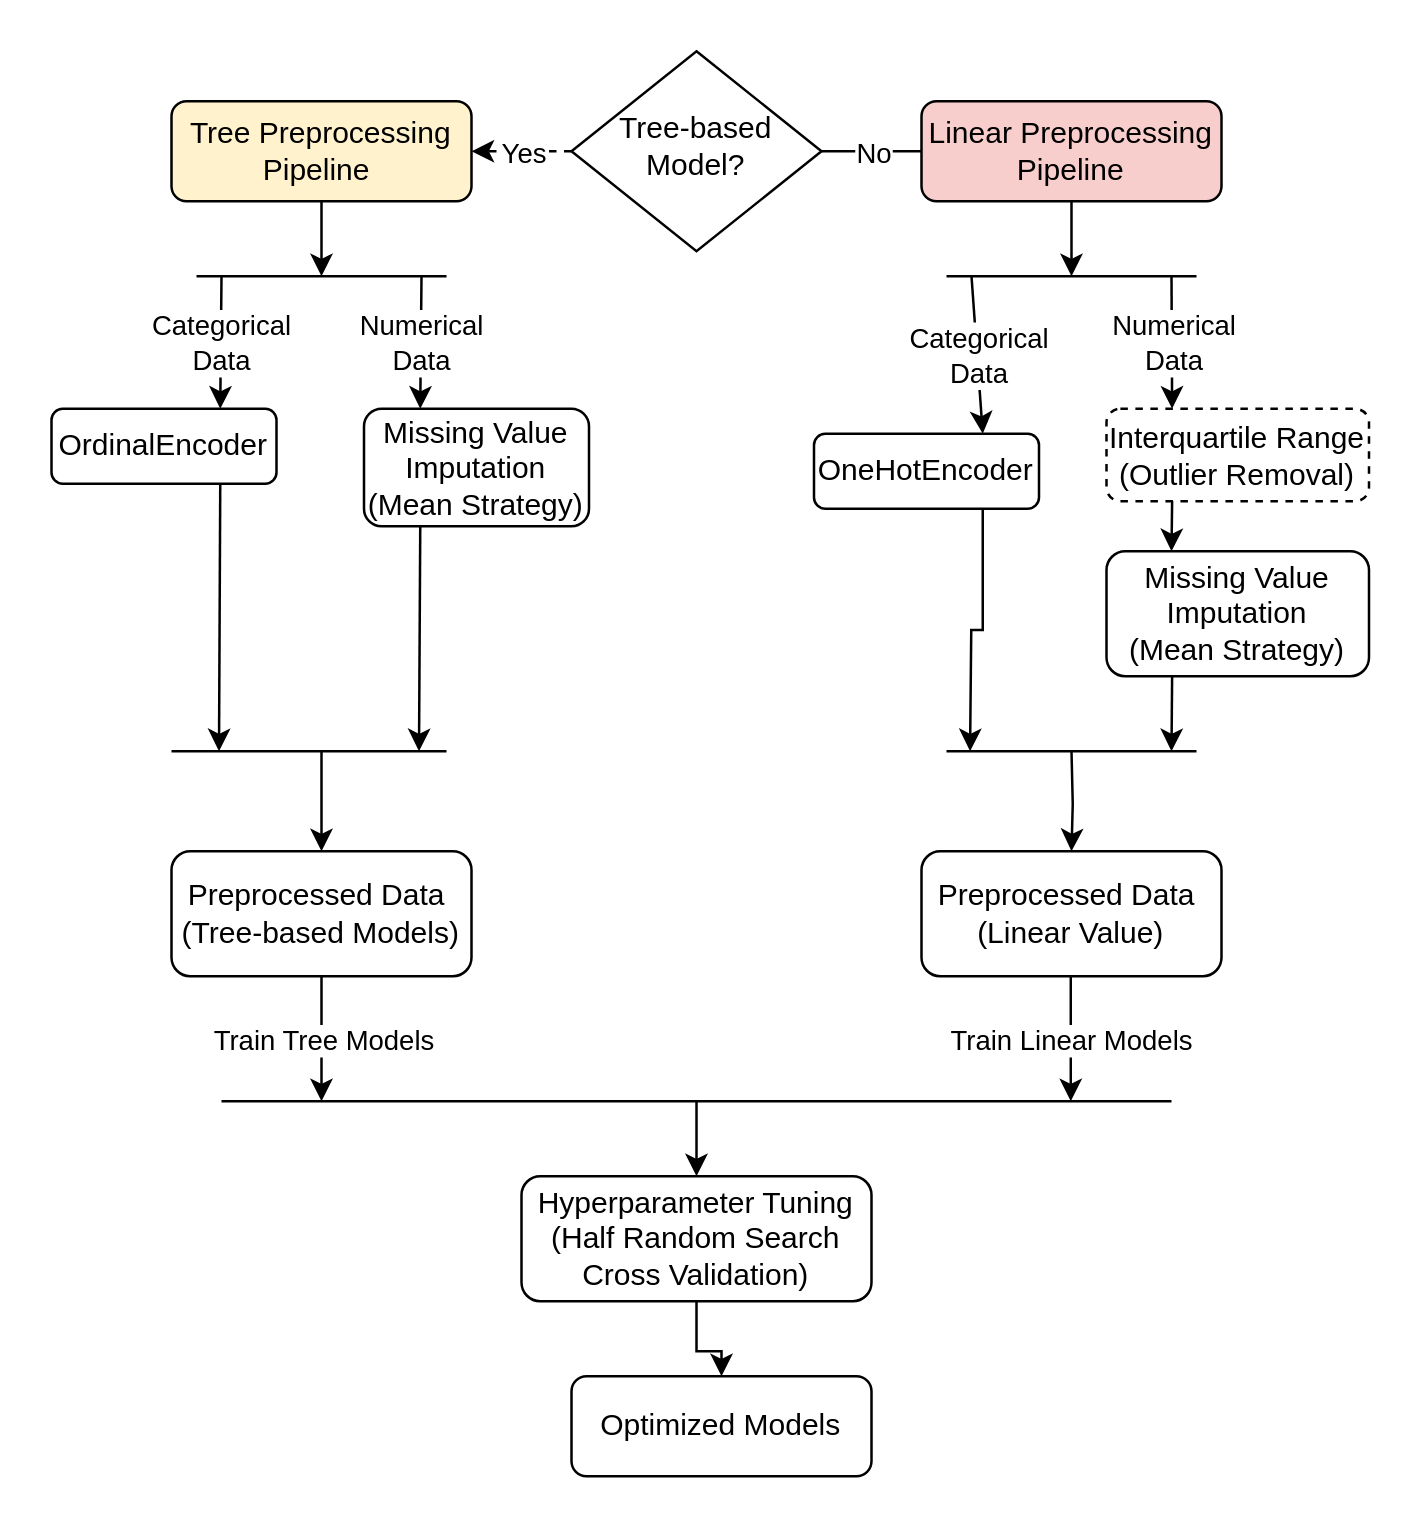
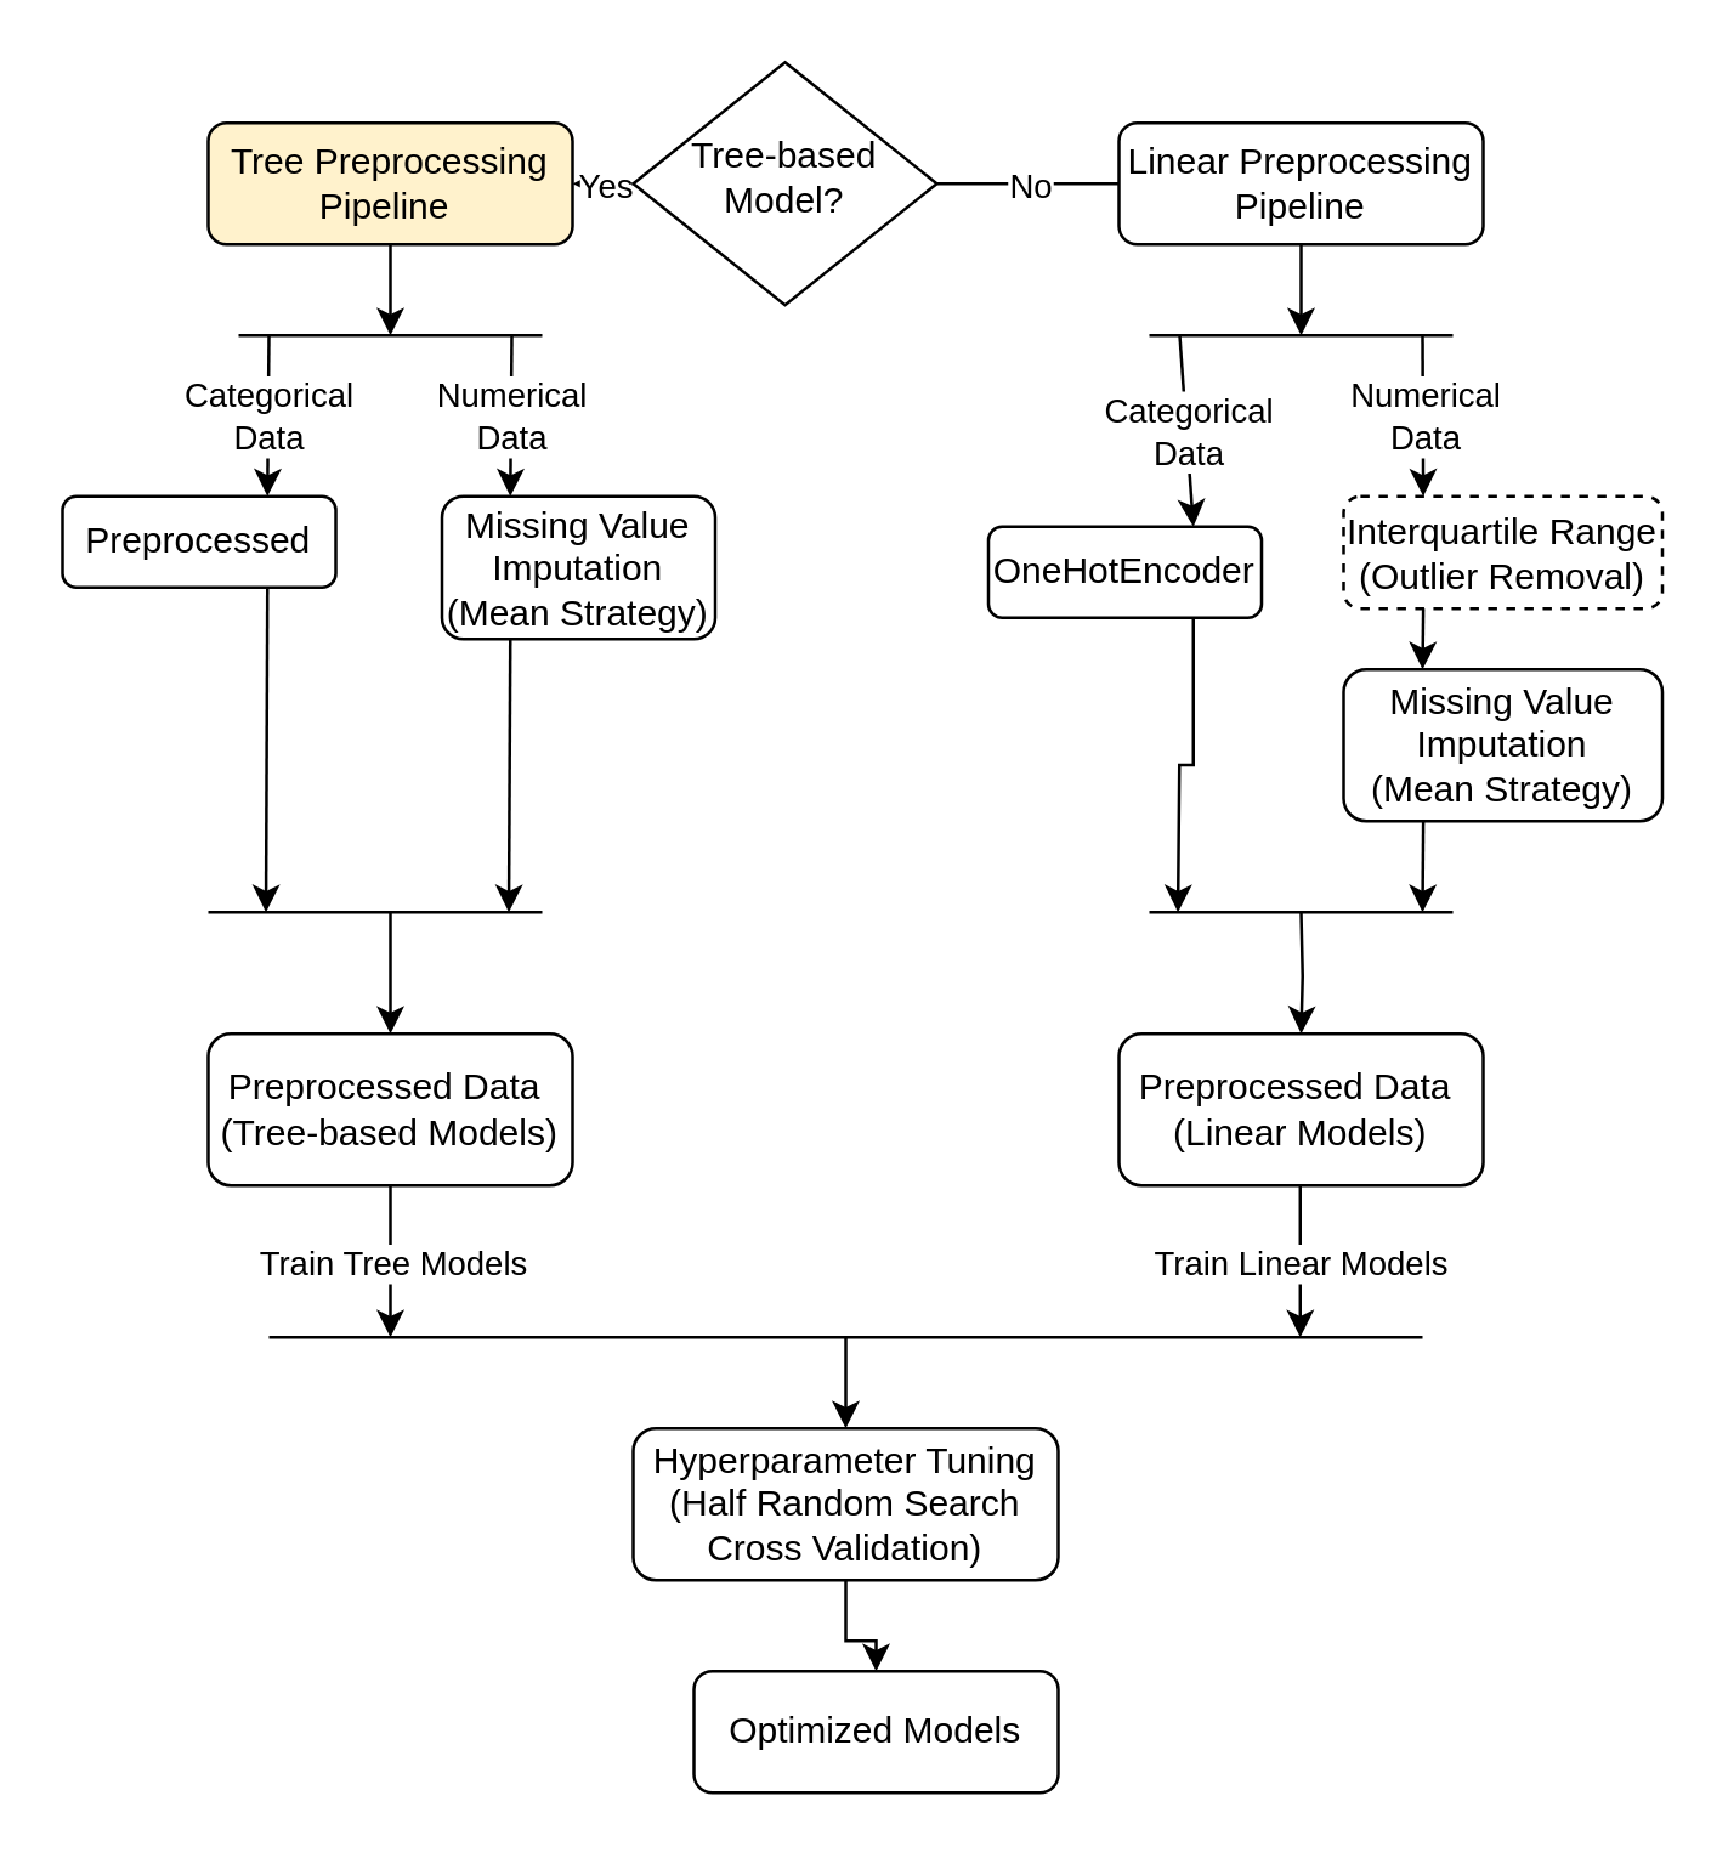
  <mxCell id="0" />
  <mxCell id="1" parent="0" />
- <mxCell id="2" value="Tree-based Model?" style="rhombus;whiteSpace=wrap;html=1;shadow=0;fontFamily=Helvetica;fontSize=12;align=center;strokeWidth=1;spacing=6;spacingTop=-4;" parent="1" vertex="1"><mxGeometry x="228" y="20" width="100" height="80" as="geometry" /></mxCell>
- <mxCell id="3" value="Linear Preprocessing Pipeline" style="rounded=1;whiteSpace=wrap;html=1;fontSize=12;glass=0;strokeWidth=1;shadow=0;fillColor=#f8cecc;" parent="1" vertex="1"><mxGeometry x="368" y="40" width="120" height="40" as="geometry" /></mxCell>
+ <mxCell id="2" value="Tree-based Model?" style="rhombus;whiteSpace=wrap;html=1;shadow=0;fontFamily=Helvetica;fontSize=12;align=center;strokeWidth=1;spacing=6;spacingTop=-4;" parent="1" vertex="1"><mxGeometry x="208" y="20" width="100" height="80" as="geometry" /></mxCell>
+ <mxCell id="3" value="Linear Preprocessing Pipeline" style="rounded=1;whiteSpace=wrap;html=1;fontSize=12;glass=0;strokeWidth=1;shadow=0;" parent="1" vertex="1"><mxGeometry x="368" y="40" width="120" height="40" as="geometry" /></mxCell>
  <mxCell id="4" value="Tree Preprocessing Pipeline&amp;nbsp;" style="rounded=1;whiteSpace=wrap;html=1;fillColor=#fff2cc;" vertex="1" parent="1"><mxGeometry x="68" y="40" width="120" height="40" as="geometry" /></mxCell>
  <mxCell id="5" value="" style="endArrow=classic;html=1;rounded=0;exitX=0;exitY=0.5;exitDx=0;exitDy=0;entryX=1;entryY=0.5;entryDx=0;entryDy=0;dashed=1;" edge="1" parent="1" source="2" target="4"><mxGeometry relative="1" as="geometry"><mxPoint x="338" y="100" as="sourcePoint" /><mxPoint x="438" y="100" as="targetPoint" /></mxGeometry></mxCell>
  <mxCell id="6" value="Yes" style="edgeLabel;resizable=0;html=1;align=center;verticalAlign=middle;" connectable="0" vertex="1" parent="5"><mxGeometry relative="1" as="geometry" /></mxCell>
  <mxCell id="7" value="" style="endArrow=none;html=1;rounded=0;entryX=0;entryY=0.5;entryDx=0;entryDy=0;" edge="1" parent="1" source="2" target="3"><mxGeometry relative="1" as="geometry"><mxPoint x="328" y="60" as="sourcePoint" /><mxPoint x="368" y="60" as="targetPoint" /></mxGeometry></mxCell>
  <mxCell id="8" value="No" style="edgeLabel;resizable=0;html=1;align=center;verticalAlign=middle;" connectable="0" vertex="1" parent="7"><mxGeometry relative="1" as="geometry" /></mxCell>
  <mxCell id="9" value="" style="endArrow=classic;html=1;rounded=0;" edge="1" parent="1"><mxGeometry width="50" height="50" relative="1" as="geometry"><mxPoint x="128" y="80" as="sourcePoint" /><mxPoint x="128" y="110" as="targetPoint" /></mxGeometry></mxCell>
  <mxCell id="10" value="" style="endArrow=none;html=1;rounded=0;" edge="1" parent="1"><mxGeometry width="50" height="50" relative="1" as="geometry"><mxPoint x="78" y="110" as="sourcePoint" /><mxPoint x="178" y="110" as="targetPoint" /></mxGeometry></mxCell>
  <mxCell id="11" value="" style="endArrow=classic;html=1;rounded=0;entryX=0.75;entryY=0;entryDx=0;entryDy=0;" edge="1" parent="1" target="30"><mxGeometry relative="1" as="geometry"><mxPoint x="88" y="110" as="sourcePoint" /><mxPoint x="88" y="160" as="targetPoint" /></mxGeometry></mxCell>
  <mxCell id="12" value="Categorical &lt;br&gt;Data" style="edgeLabel;resizable=0;html=1;align=center;verticalAlign=middle;" connectable="0" vertex="1" parent="11"><mxGeometry relative="1" as="geometry" /></mxCell>
  <mxCell id="13" value="" style="endArrow=classic;html=1;rounded=0;entryX=0.25;entryY=0;entryDx=0;entryDy=0;" edge="1" parent="1" target="28"><mxGeometry relative="1" as="geometry"><mxPoint x="168" y="110" as="sourcePoint" /><mxPoint x="168" y="160" as="targetPoint" /></mxGeometry></mxCell>
  <mxCell id="14" value="Numerical&lt;br&gt;Data" style="edgeLabel;resizable=0;html=1;align=center;verticalAlign=middle;" connectable="0" vertex="1" parent="13"><mxGeometry relative="1" as="geometry" /></mxCell>
  <mxCell id="15" value="" style="endArrow=classic;html=1;rounded=0;" edge="1" parent="1"><mxGeometry width="50" height="50" relative="1" as="geometry"><mxPoint x="428" y="80" as="sourcePoint" /><mxPoint x="428" y="110" as="targetPoint" /></mxGeometry></mxCell>
  <mxCell id="16" value="" style="endArrow=none;html=1;rounded=0;" edge="1" parent="1"><mxGeometry width="50" height="50" relative="1" as="geometry"><mxPoint x="378" y="110" as="sourcePoint" /><mxPoint x="478" y="110" as="targetPoint" /></mxGeometry></mxCell>
  <mxCell id="17" value="" style="endArrow=classic;html=1;rounded=0;entryX=0.75;entryY=0;entryDx=0;entryDy=0;" edge="1" parent="1" target="22"><mxGeometry relative="1" as="geometry"><mxPoint x="388" y="110" as="sourcePoint" /><mxPoint x="388" y="160" as="targetPoint" /></mxGeometry></mxCell>
  <mxCell id="18" value="Categorical &lt;br&gt;Data" style="edgeLabel;resizable=0;html=1;align=center;verticalAlign=middle;" connectable="0" vertex="1" parent="17"><mxGeometry relative="1" as="geometry" /></mxCell>
  <mxCell id="19" value="" style="endArrow=classic;html=1;rounded=0;entryX=0.25;entryY=0;entryDx=0;entryDy=0;" edge="1" parent="1" target="23"><mxGeometry relative="1" as="geometry"><mxPoint x="468" y="110" as="sourcePoint" /><mxPoint x="459.25" y="163" as="targetPoint" /></mxGeometry></mxCell>
  <mxCell id="20" value="Numerical&lt;br&gt;Data" style="edgeLabel;resizable=0;html=1;align=center;verticalAlign=middle;" connectable="0" vertex="1" parent="19"><mxGeometry relative="1" as="geometry" /></mxCell>
  <mxCell id="21" style="edgeStyle=orthogonalEdgeStyle;rounded=0;orthogonalLoop=1;jettySize=auto;html=1;exitX=0.75;exitY=1;exitDx=0;exitDy=0;" edge="1" parent="1" source="22"><mxGeometry relative="1" as="geometry"><mxPoint x="387.429" y="300" as="targetPoint" /></mxGeometry></mxCell>
  <mxCell id="22" value="OneHotEncoder" style="rounded=1;whiteSpace=wrap;html=1;" vertex="1" parent="1"><mxGeometry x="325" y="173" width="90" height="30" as="geometry" /></mxCell>
  <mxCell id="23" value="Interquartile Range&lt;br&gt;(Outlier Removal)" style="rounded=1;whiteSpace=wrap;html=1;dashed=1;" vertex="1" parent="1"><mxGeometry x="442" y="163" width="105" height="37" as="geometry" /></mxCell>
  <mxCell id="24" value="" style="endArrow=classic;html=1;rounded=0;exitX=0.25;exitY=1;exitDx=0;exitDy=0;" edge="1" parent="1" source="23"><mxGeometry width="50" height="50" relative="1" as="geometry"><mxPoint x="448" y="250" as="sourcePoint" /><mxPoint x="468" y="220" as="targetPoint" /></mxGeometry></mxCell>
  <mxCell id="25" style="edgeStyle=orthogonalEdgeStyle;rounded=0;orthogonalLoop=1;jettySize=auto;html=1;exitX=0.25;exitY=1;exitDx=0;exitDy=0;" edge="1" parent="1" source="26"><mxGeometry relative="1" as="geometry"><mxPoint x="468" y="300" as="targetPoint" /></mxGeometry></mxCell>
  <mxCell id="26" value="Missing Value Imputation &lt;br&gt;(Mean Strategy)" style="rounded=1;whiteSpace=wrap;html=1;" vertex="1" parent="1"><mxGeometry x="442" y="220" width="105" height="50" as="geometry" /></mxCell>
  <mxCell id="27" style="edgeStyle=orthogonalEdgeStyle;rounded=0;orthogonalLoop=1;jettySize=auto;html=1;exitX=0.25;exitY=1;exitDx=0;exitDy=0;" edge="1" parent="1" source="28"><mxGeometry relative="1" as="geometry"><mxPoint x="167" y="300" as="targetPoint" /></mxGeometry></mxCell>
  <mxCell id="28" value="Missing Value Imputation&lt;br&gt;(Mean Strategy)" style="rounded=1;whiteSpace=wrap;html=1;" vertex="1" parent="1"><mxGeometry x="145" y="163" width="90" height="47" as="geometry" /></mxCell>
  <mxCell id="29" style="edgeStyle=orthogonalEdgeStyle;rounded=0;orthogonalLoop=1;jettySize=auto;html=1;exitX=0.75;exitY=1;exitDx=0;exitDy=0;" edge="1" parent="1" source="30"><mxGeometry relative="1" as="geometry"><mxPoint x="87" y="300" as="targetPoint" /></mxGeometry></mxCell>
- <mxCell id="30" value="OrdinalEncoder" style="rounded=1;whiteSpace=wrap;html=1;" vertex="1" parent="1"><mxGeometry x="20" y="163" width="90" height="30" as="geometry" /></mxCell>
+ <mxCell id="30" value="Preprocessed" style="rounded=1;whiteSpace=wrap;html=1;" vertex="1" parent="1"><mxGeometry x="20" y="163" width="90" height="30" as="geometry" /></mxCell>
  <mxCell id="31" value="" style="endArrow=none;html=1;rounded=0;" edge="1" parent="1"><mxGeometry width="50" height="50" relative="1" as="geometry"><mxPoint x="68" y="300" as="sourcePoint" /><mxPoint x="178" y="300" as="targetPoint" /></mxGeometry></mxCell>
  <mxCell id="32" value="" style="endArrow=classic;html=1;rounded=0;" edge="1" parent="1"><mxGeometry width="50" height="50" relative="1" as="geometry"><mxPoint x="128" y="300" as="sourcePoint" /><mxPoint x="128" y="340" as="targetPoint" /></mxGeometry></mxCell>
  <mxCell id="33" value="Preprocessed Data&amp;nbsp;&lt;br&gt;(Tree-based Models)" style="rounded=1;whiteSpace=wrap;html=1;" vertex="1" parent="1"><mxGeometry x="68" y="340" width="120" height="50" as="geometry" /></mxCell>
  <mxCell id="34" value="" style="endArrow=none;html=1;rounded=0;" edge="1" parent="1"><mxGeometry width="50" height="50" relative="1" as="geometry"><mxPoint x="378" y="300" as="sourcePoint" /><mxPoint x="478" y="300" as="targetPoint" /></mxGeometry></mxCell>
- <mxCell id="35" value="Preprocessed Data&amp;nbsp;&lt;br&gt;(Linear Value)" style="rounded=1;whiteSpace=wrap;html=1;" vertex="1" parent="1"><mxGeometry x="368" y="340" width="120" height="50" as="geometry" /></mxCell>
+ <mxCell id="35" value="Preprocessed Data&amp;nbsp;&lt;br&gt;(Linear Models)" style="rounded=1;whiteSpace=wrap;html=1;" vertex="1" parent="1"><mxGeometry x="368" y="340" width="120" height="50" as="geometry" /></mxCell>
  <mxCell id="36" style="edgeStyle=orthogonalEdgeStyle;rounded=0;orthogonalLoop=1;jettySize=auto;html=1;entryX=0.5;entryY=0;entryDx=0;entryDy=0;" edge="1" parent="1" target="35"><mxGeometry relative="1" as="geometry"><mxPoint x="397.429" y="310" as="targetPoint" /><mxPoint x="428" y="300" as="sourcePoint" /></mxGeometry></mxCell>
  <mxCell id="37" value="" style="endArrow=none;html=1;rounded=0;" edge="1" parent="1"><mxGeometry width="50" height="50" relative="1" as="geometry"><mxPoint x="88" y="440" as="sourcePoint" /><mxPoint x="468" y="440" as="targetPoint" /></mxGeometry></mxCell>
  <mxCell id="38" value="" style="endArrow=classic;html=1;rounded=0;exitX=0.5;exitY=1;exitDx=0;exitDy=0;" edge="1" parent="1" source="33"><mxGeometry relative="1" as="geometry"><mxPoint x="98" y="410" as="sourcePoint" /><mxPoint x="128" y="440" as="targetPoint" /></mxGeometry></mxCell>
  <mxCell id="39" value="Train Tree Models" style="edgeLabel;resizable=0;html=1;align=center;verticalAlign=middle;" connectable="0" vertex="1" parent="38"><mxGeometry relative="1" as="geometry" /></mxCell>
  <mxCell id="40" value="" style="endArrow=classic;html=1;rounded=0;exitX=0.5;exitY=1;exitDx=0;exitDy=0;" edge="1" parent="1"><mxGeometry relative="1" as="geometry"><mxPoint x="427.71" y="390" as="sourcePoint" /><mxPoint x="427.71" y="440" as="targetPoint" /></mxGeometry></mxCell>
  <mxCell id="41" value="Train Linear Models" style="edgeLabel;resizable=0;html=1;align=center;verticalAlign=middle;" connectable="0" vertex="1" parent="40"><mxGeometry relative="1" as="geometry" /></mxCell>
  <mxCell id="42" value="" style="endArrow=classic;html=1;rounded=0;entryX=0.5;entryY=0;entryDx=0;entryDy=0;" edge="1" parent="1" target="44"><mxGeometry width="50" height="50" relative="1" as="geometry"><mxPoint x="278" y="440" as="sourcePoint" /><mxPoint x="278" y="480" as="targetPoint" /></mxGeometry></mxCell>
  <mxCell id="43" style="edgeStyle=orthogonalEdgeStyle;rounded=0;orthogonalLoop=1;jettySize=auto;html=1;entryX=0.5;entryY=0;entryDx=0;entryDy=0;" edge="1" parent="1" source="44" target="45"><mxGeometry relative="1" as="geometry" /></mxCell>
  <mxCell id="44" value="Hyperparameter Tuning&lt;br&gt;(Half Random Search Cross Validation)" style="rounded=1;whiteSpace=wrap;html=1;" vertex="1" parent="1"><mxGeometry x="208" y="470" width="140" height="50" as="geometry" /></mxCell>
  <mxCell id="45" value="Optimized Models" style="rounded=1;whiteSpace=wrap;html=1;" vertex="1" parent="1"><mxGeometry x="228" y="550" width="120" height="40" as="geometry" /></mxCell>
